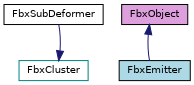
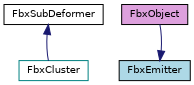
  digraph {
    fontname="DejaVu Sans"
    node [color=black fillcolor=white fontname="DejaVu Sans" fontsize=10 shape=record style=filled]
    edge [color=midnightblue dir=back fontname="DejaVu Sans" fontsize=10 labelfontname=Helvetica labelfontsize=10 style=solid]
    n1 [fontcolor=black height=0.2 label=FbxSubDeformer width=0.4]
    n2 [color=teal height=0.2 label=FbxCluster width=0.4]
    n3 [fillcolor=plum height=0.2 label=FbxObject width=0.4]
    n4 [fillcolor=lightblue height=0.2 label=FbxEmitter width=0.4]
-   n2 -> n1
-   n3 -> n4
+   n1 -> n2
+   n4 -> n3
  }
